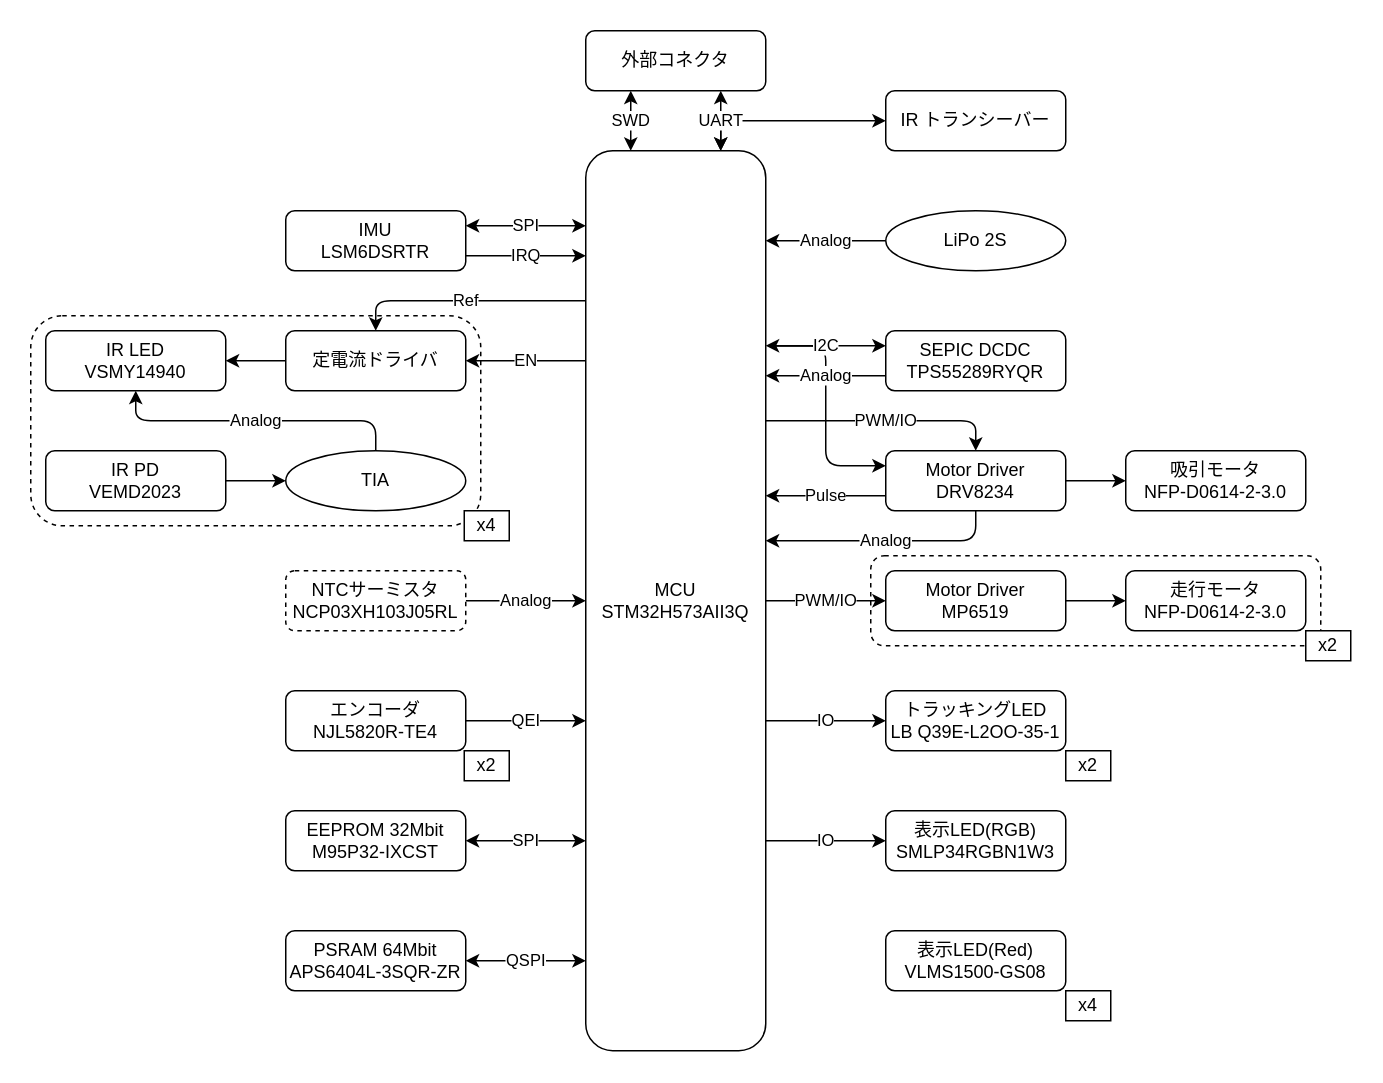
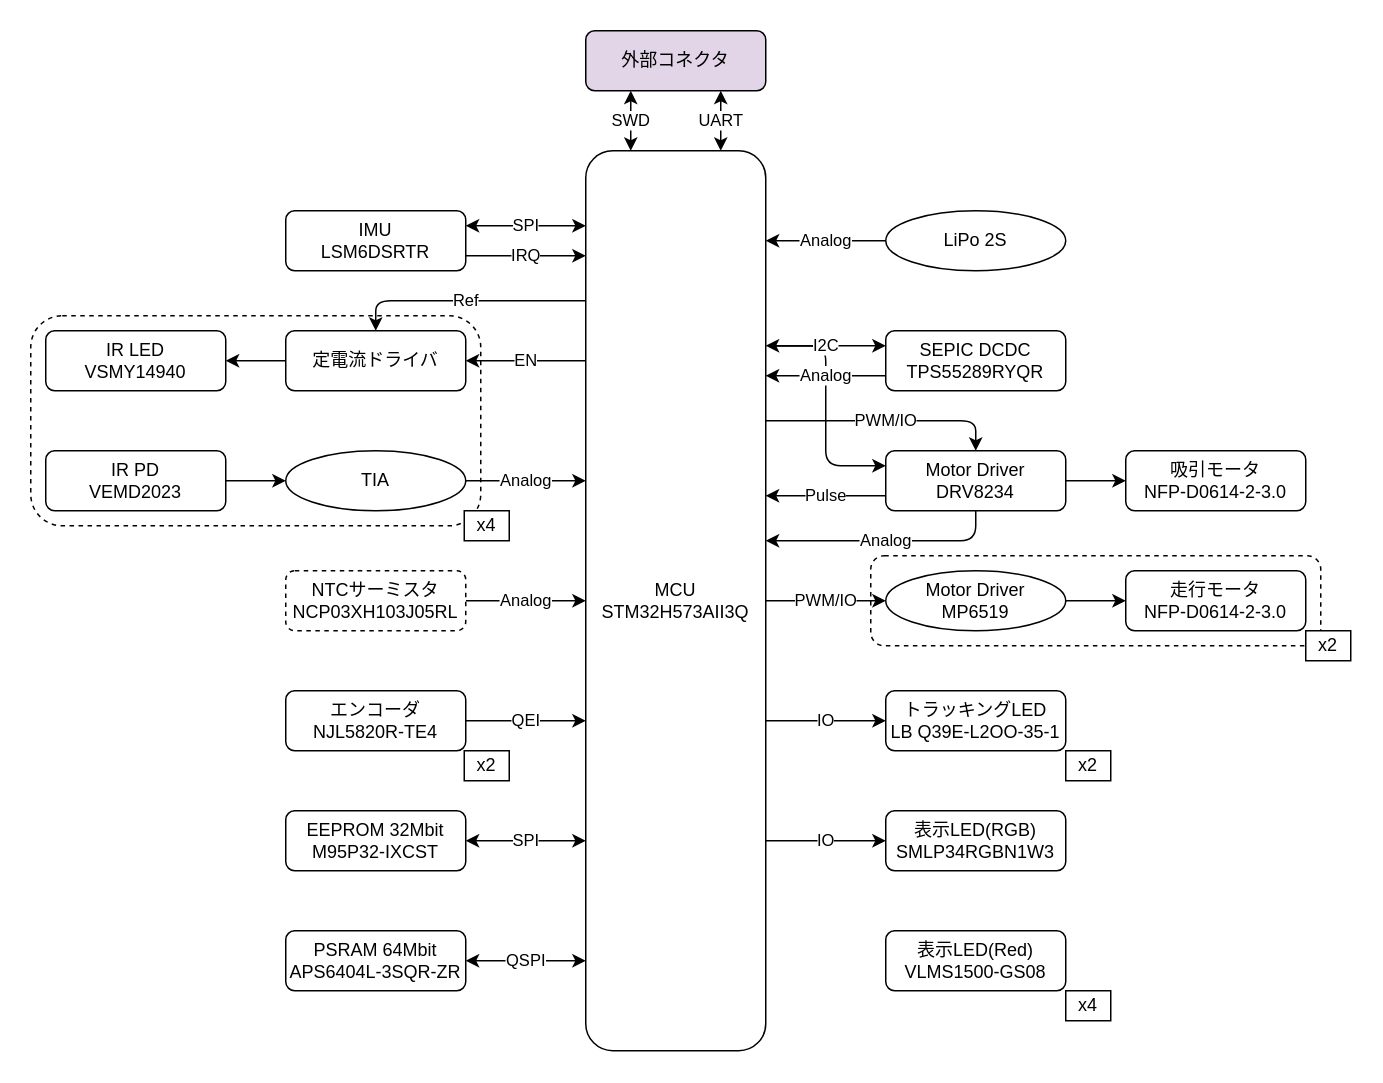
  <mxCell id="0" />
  <mxCell id="1" parent="0" />
  <mxCell id="2" style="edgeStyle=elbowEdgeStyle;html=1;exitX=1.015;exitY=0.217;exitDx=0;exitDy=0;entryX=0;entryY=0.25;entryDx=0;entryDy=0;exitPerimeter=0;" edge="1" parent="1" source="16" target="25"><mxGeometry relative="1" as="geometry"><mxPoint x="640" y="280" as="targetPoint" /><Array as="points"><mxPoint x="550" y="270" /><mxPoint x="640" y="280" /><mxPoint x="570" y="290" /><mxPoint x="550" y="280" /><mxPoint x="550" y="280" /></Array></mxGeometry></mxCell>
  <mxCell id="3" value="SPI" style="edgeStyle=elbowEdgeStyle;html=1;elbow=vertical;startArrow=classic;startFill=1;exitX=1;exitY=0.25;exitDx=0;exitDy=0;" parent="1" source="5" target="16" edge="1"><mxGeometry relative="1" as="geometry" /></mxCell>
  <mxCell id="4" value="IRQ" style="edgeStyle=elbowEdgeStyle;elbow=vertical;html=1;exitX=1;exitY=0.75;exitDx=0;exitDy=0;startArrow=none;startFill=0;" parent="1" source="5" target="16" edge="1"><mxGeometry relative="1" as="geometry" /></mxCell>
  <mxCell id="5" value="IMU&lt;br&gt;LSM6DSRTR" style="rounded=1;whiteSpace=wrap;html=1;" parent="1" vertex="1"><mxGeometry x="190" y="140" width="120" height="40" as="geometry" /></mxCell>
  <mxCell id="6" value="QEI" style="edgeStyle=elbowEdgeStyle;elbow=vertical;html=1;startArrow=none;startFill=0;" parent="1" source="43" target="16" edge="1"><mxGeometry relative="1" as="geometry" /></mxCell>
  <mxCell id="7" value="EN" style="edgeStyle=elbowEdgeStyle;elbow=vertical;html=1;startArrow=none;startFill=0;" parent="1" source="16" target="29" edge="1"><mxGeometry relative="1" as="geometry" /></mxCell>
  <mxCell id="8" value="Ref" style="edgeStyle=elbowEdgeStyle;elbow=vertical;html=1;entryX=0.5;entryY=0;entryDx=0;entryDy=0;startArrow=none;startFill=0;" parent="1" source="16" target="29" edge="1"><mxGeometry relative="1" as="geometry"><Array as="points"><mxPoint x="330" y="200" /><mxPoint x="360" y="190" /><mxPoint x="350" y="200" /><mxPoint x="340" y="230" /><mxPoint x="330" y="250" /><mxPoint x="330" y="240" /><mxPoint x="300" y="280" /><mxPoint x="320" y="200" /><mxPoint x="320" y="240" /></Array></mxGeometry></mxCell>
  <mxCell id="9" value="I2C" style="edgeStyle=elbowEdgeStyle;elbow=vertical;html=1;startArrow=classic;startFill=1;entryX=0;entryY=0.25;entryDx=0;entryDy=0;" parent="1" source="16" target="19" edge="1"><mxGeometry relative="1" as="geometry" /></mxCell>
  <mxCell id="10" value="PWM/IO" style="edgeStyle=elbowEdgeStyle;html=1;elbow=vertical;" parent="1" source="16" target="51" edge="1"><mxGeometry relative="1" as="geometry" /></mxCell>
  <mxCell id="11" value="PWM/IO" style="edgeStyle=elbowEdgeStyle;elbow=vertical;html=1;entryX=0.5;entryY=0;entryDx=0;entryDy=0;" parent="1" source="16" target="25" edge="1"><mxGeometry relative="1" as="geometry"><Array as="points"><mxPoint x="540" y="280" /></Array></mxGeometry></mxCell>
  <mxCell id="12" value="IO" style="edgeStyle=elbowEdgeStyle;elbow=vertical;html=1;startArrow=none;startFill=0;" parent="1" source="16" target="40" edge="1"><mxGeometry relative="1" as="geometry" /></mxCell>
  <mxCell id="13" value="IO" style="edgeStyle=elbowEdgeStyle;elbow=vertical;html=1;startArrow=none;startFill=0;" parent="1" source="16" target="41" edge="1"><mxGeometry relative="1" as="geometry" /></mxCell>
- <mxCell id="14" style="edgeStyle=elbowEdgeStyle;html=1;exitX=0.75;exitY=0;exitDx=0;exitDy=0;startArrow=classic;startFill=1;elbow=vertical;" edge="1" parent="1" source="16" target="57"><mxGeometry relative="1" as="geometry"><Array as="points"><mxPoint x="490" y="80" /></Array></mxGeometry></mxCell>
  <mxCell id="15" value="UART" style="edgeStyle=elbowEdgeStyle;elbow=vertical;html=1;exitX=0.75;exitY=0;exitDx=0;exitDy=0;entryX=0.75;entryY=1;entryDx=0;entryDy=0;startArrow=classic;startFill=1;" edge="1" parent="1" source="16" target="56"><mxGeometry relative="1" as="geometry" /></mxCell>
  <mxCell id="16" value="MCU&lt;br&gt;STM32H573AII3Q" style="rounded=1;whiteSpace=wrap;html=1;" parent="1" vertex="1"><mxGeometry x="390" y="100" width="120" height="600" as="geometry" /></mxCell>
- <mxCell id="17" value="Analog" style="edgeStyle=elbowEdgeStyle;elbow=vertical;html=1;startArrow=none;startFill=0;" parent="1" source="30" target="31" edge="1"><mxGeometry relative="1" as="geometry" /></mxCell>
+ <mxCell id="17" value="Analog" style="edgeStyle=elbowEdgeStyle;elbow=vertical;html=1;startArrow=none;startFill=0;" parent="1" source="30" target="16" edge="1"><mxGeometry relative="1" as="geometry" /></mxCell>
  <mxCell id="18" value="Analog" style="edgeStyle=elbowEdgeStyle;elbow=vertical;html=1;exitX=0;exitY=0.75;exitDx=0;exitDy=0;startArrow=none;startFill=0;" parent="1" source="19" target="16" edge="1"><mxGeometry relative="1" as="geometry" /></mxCell>
  <mxCell id="19" value="SEPIC DCDC&lt;br&gt;TPS55289RYQR" style="rounded=1;whiteSpace=wrap;html=1;" parent="1" vertex="1"><mxGeometry x="590" y="220" width="120" height="40" as="geometry" /></mxCell>
  <mxCell id="20" value="Analog" style="edgeStyle=elbowEdgeStyle;elbow=vertical;html=1;startArrow=none;startFill=0;" parent="1" source="21" target="16" edge="1"><mxGeometry relative="1" as="geometry" /></mxCell>
  <mxCell id="21" value="LiPo 2S" style="ellipse;whiteSpace=wrap;html=1;" parent="1" vertex="1"><mxGeometry x="590" y="140" width="120" height="40" as="geometry" /></mxCell>
  <mxCell id="22" style="edgeStyle=elbowEdgeStyle;elbow=vertical;html=1;" parent="1" source="25" target="26" edge="1"><mxGeometry relative="1" as="geometry" /></mxCell>
  <mxCell id="23" value="Pulse" style="edgeStyle=elbowEdgeStyle;elbow=vertical;html=1;exitX=0;exitY=0.75;exitDx=0;exitDy=0;" parent="1" source="25" target="16" edge="1"><mxGeometry relative="1" as="geometry" /></mxCell>
  <mxCell id="24" value="Analog" style="edgeStyle=elbowEdgeStyle;elbow=vertical;html=1;exitX=0.5;exitY=1;exitDx=0;exitDy=0;" parent="1" source="25" target="16" edge="1"><mxGeometry relative="1" as="geometry"><Array as="points"><mxPoint x="580" y="360" /><mxPoint x="570" y="440" /></Array></mxGeometry></mxCell>
  <mxCell id="25" value="Motor Driver&lt;br&gt;DRV8234" style="rounded=1;whiteSpace=wrap;html=1;" parent="1" vertex="1"><mxGeometry x="590" y="300" width="120" height="40" as="geometry" /></mxCell>
  <mxCell id="26" value="吸引モータ&lt;br&gt;NFP-D0614-2-3.0" style="rounded=1;whiteSpace=wrap;html=1;" parent="1" vertex="1"><mxGeometry x="750" y="300" width="120" height="40" as="geometry" /></mxCell>
  <mxCell id="27" value="" style="group" parent="1" vertex="1" connectable="0"><mxGeometry x="20" y="200" width="319" height="160" as="geometry" /></mxCell>
  <mxCell id="28" value="" style="rounded=1;whiteSpace=wrap;html=1;fillColor=none;dashed=1;" parent="27" vertex="1"><mxGeometry y="10" width="300" height="140" as="geometry" /></mxCell>
  <mxCell id="29" value="定電流ドライバ" style="rounded=1;whiteSpace=wrap;html=1;" parent="27" vertex="1"><mxGeometry x="170" y="20" width="120" height="40" as="geometry" /></mxCell>
  <mxCell id="30" value="TIA" style="ellipse;whiteSpace=wrap;html=1;" parent="27" vertex="1"><mxGeometry x="170" y="100" width="120" height="40" as="geometry" /></mxCell>
  <mxCell id="31" value="IR LED&lt;br&gt;VSMY14940" style="rounded=1;whiteSpace=wrap;html=1;" parent="27" vertex="1"><mxGeometry x="10" y="20" width="120" height="40" as="geometry" /></mxCell>
  <mxCell id="32" style="edgeStyle=elbowEdgeStyle;elbow=vertical;html=1;startArrow=none;startFill=0;" parent="27" source="29" target="31" edge="1"><mxGeometry relative="1" as="geometry" /></mxCell>
  <mxCell id="33" style="edgeStyle=elbowEdgeStyle;elbow=vertical;html=1;startArrow=none;startFill=0;" parent="27" source="34" target="30" edge="1"><mxGeometry relative="1" as="geometry" /></mxCell>
  <mxCell id="34" value="IR PD&lt;br&gt;VEMD2023" style="rounded=1;whiteSpace=wrap;html=1;" parent="27" vertex="1"><mxGeometry x="10" y="100" width="120" height="40" as="geometry" /></mxCell>
  <mxCell id="35" value="x4" style="rounded=0;whiteSpace=wrap;html=1;" parent="27" vertex="1"><mxGeometry x="289" y="140" width="30" height="20" as="geometry" /></mxCell>
  <mxCell id="36" value="SPI" style="edgeStyle=elbowEdgeStyle;elbow=vertical;html=1;startArrow=classic;startFill=1;" parent="1" source="37" target="16" edge="1"><mxGeometry relative="1" as="geometry" /></mxCell>
  <mxCell id="37" value="EEPROM 32Mbit&lt;br&gt;M95P32-IXCST" style="rounded=1;whiteSpace=wrap;html=1;" parent="1" vertex="1"><mxGeometry x="190" y="540" width="120" height="40" as="geometry" /></mxCell>
  <mxCell id="38" value="QSPI" style="edgeStyle=elbowEdgeStyle;elbow=vertical;html=1;startArrow=classic;startFill=1;" parent="1" source="39" target="16" edge="1"><mxGeometry relative="1" as="geometry" /></mxCell>
  <mxCell id="39" value="PSRAM 64Mbit&lt;br&gt;APS6404L-3SQR-ZR" style="rounded=1;whiteSpace=wrap;html=1;" parent="1" vertex="1"><mxGeometry x="190" y="620" width="120" height="40" as="geometry" /></mxCell>
  <mxCell id="40" value="表示LED(RGB)&lt;br&gt;SMLP34RGBN1W3" style="rounded=1;whiteSpace=wrap;html=1;" parent="1" vertex="1"><mxGeometry x="590" y="540" width="120" height="40" as="geometry" /></mxCell>
  <mxCell id="41" value="トラッキングLED&lt;br&gt;LB Q39E-L2OO-35-1" style="rounded=1;whiteSpace=wrap;html=1;" parent="1" vertex="1"><mxGeometry x="590" y="460" width="120" height="40" as="geometry" /></mxCell>
  <mxCell id="42" value="表示LED(Red)&lt;br&gt;VLMS1500-GS08" style="rounded=1;whiteSpace=wrap;html=1;" vertex="1" parent="1"><mxGeometry x="590" y="620" width="120" height="40" as="geometry" /></mxCell>
  <mxCell id="43" value="エンコーダ&lt;br&gt;NJL5820R-TE4" style="rounded=1;whiteSpace=wrap;html=1;" parent="1" vertex="1"><mxGeometry x="190" y="460" width="120" height="40" as="geometry" /></mxCell>
  <mxCell id="44" value="x2" style="rounded=0;whiteSpace=wrap;html=1;" parent="1" vertex="1"><mxGeometry x="309" y="500" width="30" height="20" as="geometry" /></mxCell>
  <mxCell id="45" value="x2" style="rounded=0;whiteSpace=wrap;html=1;" vertex="1" parent="1"><mxGeometry x="710" y="500" width="30" height="20" as="geometry" /></mxCell>
  <mxCell id="46" value="x4" style="rounded=0;whiteSpace=wrap;html=1;" vertex="1" parent="1"><mxGeometry x="710" y="660" width="30" height="20" as="geometry" /></mxCell>
  <mxCell id="47" value="Analog" style="edgeStyle=elbowEdgeStyle;elbow=vertical;html=1;" edge="1" parent="1" source="48" target="16"><mxGeometry relative="1" as="geometry" /></mxCell>
  <mxCell id="48" value="NTCサーミスタ&lt;br&gt;NCP03XH103J05RL" style="rounded=1;whiteSpace=wrap;html=1;dashed=1;" vertex="1" parent="1"><mxGeometry x="190" y="380" width="120" height="40" as="geometry" /></mxCell>
  <mxCell id="49" value="" style="group" vertex="1" connectable="0" parent="1"><mxGeometry x="580" y="370" width="300" height="60" as="geometry" /></mxCell>
  <mxCell id="50" value="" style="rounded=1;whiteSpace=wrap;html=1;fillColor=none;dashed=1;" vertex="1" parent="49"><mxGeometry width="300" height="60" as="geometry" /></mxCell>
- <mxCell id="51" value="Motor Driver&lt;br&gt;MP6519" style="rounded=1;whiteSpace=wrap;html=1;" parent="49" vertex="1"><mxGeometry x="10" y="10" width="120" height="40" as="geometry" /></mxCell>
+ <mxCell id="51" value="Motor Driver&lt;br&gt;MP6519" style="ellipse;whiteSpace=wrap;html=1;" parent="49" vertex="1"><mxGeometry x="10" y="10" width="120" height="40" as="geometry" /></mxCell>
  <mxCell id="52" value="走行モータ&lt;br&gt;NFP-D0614-2-3.0" style="rounded=1;whiteSpace=wrap;html=1;" parent="49" vertex="1"><mxGeometry x="170" y="10" width="120" height="40" as="geometry" /></mxCell>
  <mxCell id="53" style="edgeStyle=elbowEdgeStyle;elbow=vertical;html=1;" parent="49" source="51" target="52" edge="1"><mxGeometry relative="1" as="geometry" /></mxCell>
  <mxCell id="54" value="x2" style="rounded=0;whiteSpace=wrap;html=1;" vertex="1" parent="1"><mxGeometry x="870" y="420" width="30" height="20" as="geometry" /></mxCell>
  <mxCell id="55" value="SWD" style="edgeStyle=elbowEdgeStyle;elbow=vertical;html=1;exitX=0.25;exitY=1;exitDx=0;exitDy=0;entryX=0.25;entryY=0;entryDx=0;entryDy=0;startArrow=classic;startFill=1;" edge="1" parent="1" source="56" target="16"><mxGeometry relative="1" as="geometry" /></mxCell>
- <mxCell id="56" value="外部コネクタ" style="rounded=1;whiteSpace=wrap;html=1;" vertex="1" parent="1"><mxGeometry x="390" y="20" width="120" height="40" as="geometry" /></mxCell>
- <mxCell id="57" value="IR トランシーバー" style="rounded=1;whiteSpace=wrap;html=1;" vertex="1" parent="1"><mxGeometry x="590" y="60" width="120" height="40" as="geometry" /></mxCell>
+ <mxCell id="56" value="外部コネクタ" style="rounded=1;whiteSpace=wrap;html=1;fillColor=#e1d5e7;" vertex="1" parent="1"><mxGeometry x="390" y="20" width="120" height="40" as="geometry" /></mxCell>
